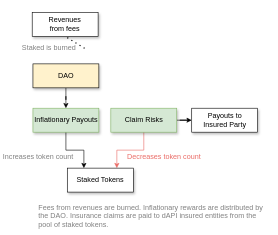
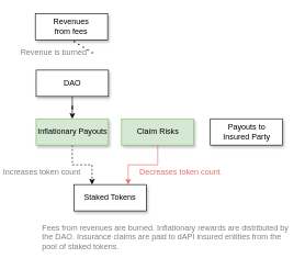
  <mxCell id="0" />
  <mxCell id="1" parent="0" />
- <mxCell id="2" style="edgeStyle=orthogonalEdgeStyle;rounded=0;orthogonalLoop=1;jettySize=auto;html=1;entryX=0.25;entryY=0;entryDx=0;entryDy=0;strokeColor=#000000;strokeWidth=1;fontSize=12;fontColor=#808080;" parent="1" source="3" target="8" edge="1"><mxGeometry relative="1" as="geometry" /></mxCell>
+ <mxCell id="2" style="edgeStyle=orthogonalEdgeStyle;rounded=0;orthogonalLoop=1;jettySize=auto;html=1;entryX=0.25;entryY=0;entryDx=0;entryDy=0;strokeColor=#000000;strokeWidth=1;fontSize=12;fontColor=#808080;dashed=1;" parent="1" source="3" target="8" edge="1"><mxGeometry relative="1" as="geometry" /></mxCell>
  <mxCell id="3" value="Inflationary Payouts" style="rounded=0;whiteSpace=wrap;html=1;shadow=1;fillColor=#d5e8d4;strokeColor=#82b366;" parent="1" vertex="1"><mxGeometry x="54.5" y="180" width="110" height="40" as="geometry" /></mxCell>
- <mxCell id="4" value="" style="edgeStyle=orthogonalEdgeStyle;rounded=0;orthogonalLoop=1;jettySize=auto;html=1;strokeWidth=1;fontSize=12;fontColor=#000000;" parent="1" source="7" target="10" edge="1"><mxGeometry relative="1" as="geometry" /></mxCell>
  <mxCell id="5" value="" style="edgeStyle=orthogonalEdgeStyle;rounded=0;orthogonalLoop=1;jettySize=auto;html=1;entryX=0.75;entryY=0;entryDx=0;entryDy=0;strokeColor=#EA6B66;" edge="1" parent="1" source="7" target="8"><mxGeometry relative="1" as="geometry" /></mxCell>
  <mxCell id="6" value="&lt;font style=&quot;font-size: 12px&quot;&gt;Decreases token count&lt;/font&gt;" style="edgeLabel;html=1;align=center;verticalAlign=middle;resizable=0;points=[];fontColor=#EA6B66;" vertex="1" connectable="0" parent="5"><mxGeometry x="-0.226" y="-1" relative="1" as="geometry"><mxPoint x="44" y="11" as="offset" /></mxGeometry></mxCell>
  <mxCell id="7" value="Claim Risks" style="rounded=0;whiteSpace=wrap;html=1;shadow=1;fillColor=#d5e8d4;strokeColor=#82b366;" parent="1" vertex="1"><mxGeometry x="184.5" y="180" width="110" height="40" as="geometry" /></mxCell>
  <mxCell id="8" value="Staked Tokens" style="rounded=0;whiteSpace=wrap;html=1;shadow=1;" parent="1" vertex="1"><mxGeometry x="112" y="280" width="110" height="40" as="geometry" /></mxCell>
  <mxCell id="9" value="Fees from revenues are burned. Inflationary rewards are distributed by the DAO. Insurance claims are paid to dAPI insured entities from the pool of staked tokens." style="text;html=1;strokeColor=none;fillColor=none;align=left;verticalAlign=middle;whiteSpace=wrap;rounded=0;shadow=1;fontSize=12;fontColor=#808080;" parent="1" vertex="1"><mxGeometry x="62" y="350" width="380" height="20" as="geometry" /></mxCell>
  <mxCell id="10" value="Payouts to &lt;br&gt;Insured Party" style="rounded=0;whiteSpace=wrap;html=1;shadow=1;" parent="1" vertex="1"><mxGeometry x="319.5" y="180" width="110" height="40" as="geometry" /></mxCell>
  <mxCell id="11" value="Increases token count" style="edgeLabel;html=1;align=center;verticalAlign=middle;resizable=0;points=[];fontSize=12;fontColor=#808080;" parent="1" vertex="1" connectable="0"><mxGeometry x="62" y="260" as="geometry" /></mxCell>
  <mxCell id="12" value="Revenues &lt;br&gt;from fees" style="rounded=0;whiteSpace=wrap;html=1;shadow=1;" parent="1" vertex="1"><mxGeometry x="53.25" y="20" width="110" height="40" as="geometry" /></mxCell>
- <mxCell id="13" value="Staked is burned" style="text;html=1;align=center;verticalAlign=middle;resizable=0;points=[];autosize=1;fontSize=12;fontColor=#808080;" parent="1" vertex="1"><mxGeometry x="20.75" y="70" width="120" height="20" as="geometry" /></mxCell>
+ <mxCell id="13" value="Revenue is burned" style="text;html=1;align=center;verticalAlign=middle;resizable=0;points=[];autosize=1;fontSize=12;fontColor=#808080;" parent="1" vertex="1"><mxGeometry x="20.75" y="70" width="120" height="20" as="geometry" /></mxCell>
  <mxCell id="14" value="" style="endArrow=none;dashed=1;html=1;dashPattern=1 3;strokeWidth=2;fontSize=12;fontColor=#808080;entryX=0.5;entryY=1;entryDx=0;entryDy=0;" parent="1" target="12" edge="1"><mxGeometry width="50" height="50" relative="1" as="geometry"><mxPoint x="140.75" y="80" as="sourcePoint" /><mxPoint x="410.75" y="320" as="targetPoint" /></mxGeometry></mxCell>
  <mxCell id="15" value="" style="edgeStyle=orthogonalEdgeStyle;rounded=0;orthogonalLoop=1;jettySize=auto;html=1;strokeColor=#000000;strokeWidth=1;fontSize=12;fontColor=#808080;" parent="1" source="16" target="3" edge="1"><mxGeometry relative="1" as="geometry" /></mxCell>
- <mxCell id="16" value="DAO" style="rounded=0;whiteSpace=wrap;html=1;shadow=1;fillColor=#fff2cc;" parent="1" vertex="1"><mxGeometry x="54.5" y="106" width="110" height="40" as="geometry" /></mxCell>
+ <mxCell id="16" value="DAO" style="rounded=0;whiteSpace=wrap;html=1;shadow=1;" parent="1" vertex="1"><mxGeometry x="54.5" y="106" width="110" height="40" as="geometry" /></mxCell>
